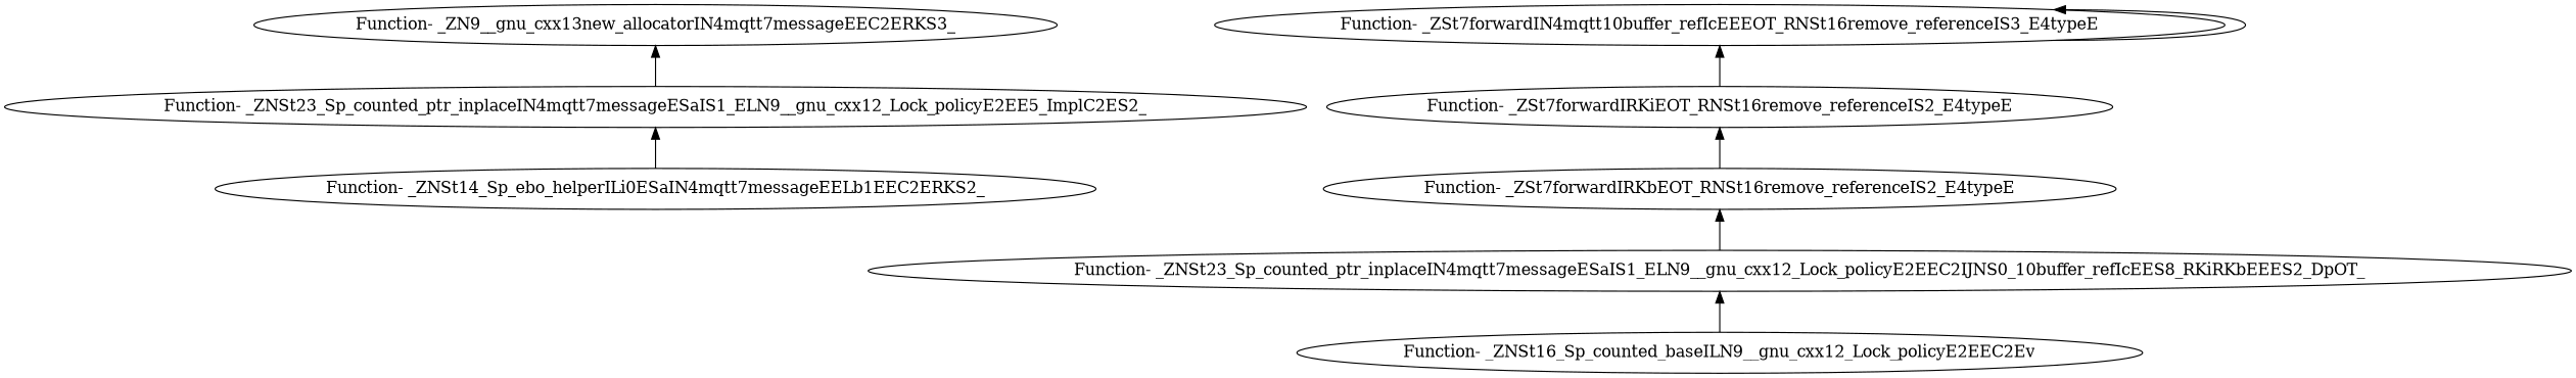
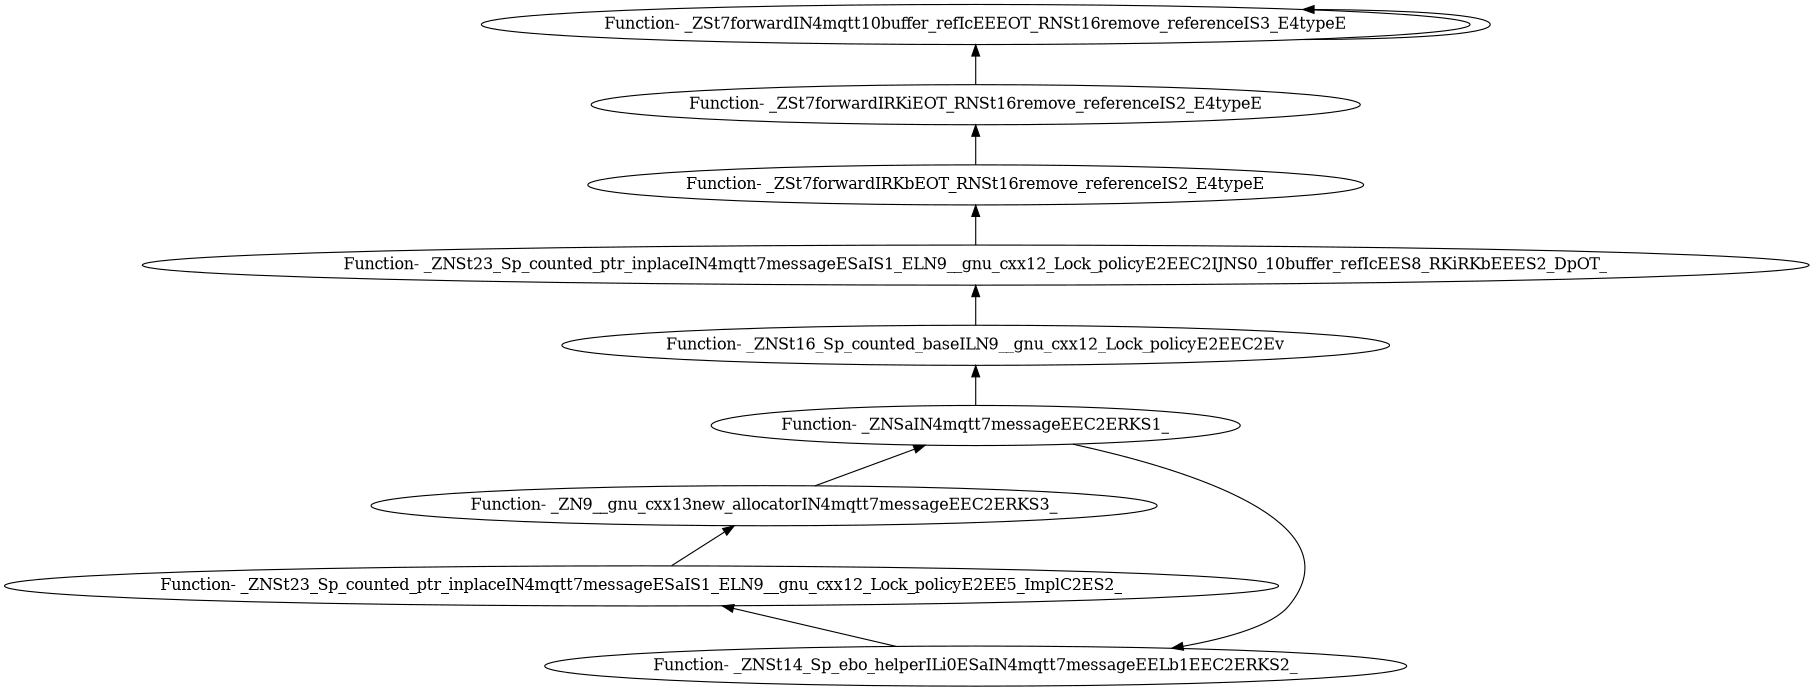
  digraph {
    edge [dir=back]
+   "Function- _ZNSaIN4mqtt7messageEEC2ERKS1_"
    "Function- _ZN9__gnu_cxx13new_allocatorIN4mqtt7messageEEC2ERKS3_"
    "Function- _ZNSt14_Sp_ebo_helperILi0ESaIN4mqtt7messageEELb1EEC2ERKS2_"
    "Function- _ZNSt23_Sp_counted_ptr_inplaceIN4mqtt7messageESaIS1_ELN9__gnu_cxx12_Lock_policyE2EE5_ImplC2ES2_"
    "Function- _ZNSt16_Sp_counted_baseILN9__gnu_cxx12_Lock_policyE2EEC2Ev"
    "Function- _ZNSt23_Sp_counted_ptr_inplaceIN4mqtt7messageESaIS1_ELN9__gnu_cxx12_Lock_policyE2EEC2IJNS0_10buffer_refIcEES8_RKiRKbEEES2_DpOT_"
    "Function- _ZSt7forwardIRKbEOT_RNSt16remove_referenceIS2_E4typeE"
    "Function- _ZSt7forwardIRKiEOT_RNSt16remove_referenceIS2_E4typeE"
    "Function- _ZSt7forwardIN4mqtt10buffer_refIcEEEOT_RNSt16remove_referenceIS3_E4typeE"
+   "Function- _ZNSaIN4mqtt7messageEEC2ERKS1_" -> "Function- _ZN9__gnu_cxx13new_allocatorIN4mqtt7messageEEC2ERKS3_"
    "Function- _ZN9__gnu_cxx13new_allocatorIN4mqtt7messageEEC2ERKS3_" -> "Function- _ZNSt23_Sp_counted_ptr_inplaceIN4mqtt7messageESaIS1_ELN9__gnu_cxx12_Lock_policyE2EE5_ImplC2ES2_"
+   "Function- _ZNSt14_Sp_ebo_helperILi0ESaIN4mqtt7messageEELb1EEC2ERKS2_" -> "Function- _ZNSaIN4mqtt7messageEEC2ERKS1_"
    "Function- _ZNSt23_Sp_counted_ptr_inplaceIN4mqtt7messageESaIS1_ELN9__gnu_cxx12_Lock_policyE2EE5_ImplC2ES2_" -> "Function- _ZNSt14_Sp_ebo_helperILi0ESaIN4mqtt7messageEELb1EEC2ERKS2_"
+   "Function- _ZNSt16_Sp_counted_baseILN9__gnu_cxx12_Lock_policyE2EEC2Ev" -> "Function- _ZNSaIN4mqtt7messageEEC2ERKS1_"
    "Function- _ZNSt23_Sp_counted_ptr_inplaceIN4mqtt7messageESaIS1_ELN9__gnu_cxx12_Lock_policyE2EEC2IJNS0_10buffer_refIcEES8_RKiRKbEEES2_DpOT_" -> "Function- _ZNSt16_Sp_counted_baseILN9__gnu_cxx12_Lock_policyE2EEC2Ev"
    "Function- _ZSt7forwardIRKbEOT_RNSt16remove_referenceIS2_E4typeE" -> "Function- _ZNSt23_Sp_counted_ptr_inplaceIN4mqtt7messageESaIS1_ELN9__gnu_cxx12_Lock_policyE2EEC2IJNS0_10buffer_refIcEES8_RKiRKbEEES2_DpOT_"
    "Function- _ZSt7forwardIRKiEOT_RNSt16remove_referenceIS2_E4typeE" -> "Function- _ZSt7forwardIRKbEOT_RNSt16remove_referenceIS2_E4typeE"
    "Function- _ZSt7forwardIN4mqtt10buffer_refIcEEEOT_RNSt16remove_referenceIS3_E4typeE" -> "Function- _ZSt7forwardIRKiEOT_RNSt16remove_referenceIS2_E4typeE"
    "Function- _ZSt7forwardIN4mqtt10buffer_refIcEEEOT_RNSt16remove_referenceIS3_E4typeE" -> "Function- _ZSt7forwardIN4mqtt10buffer_refIcEEEOT_RNSt16remove_referenceIS3_E4typeE"
  }
